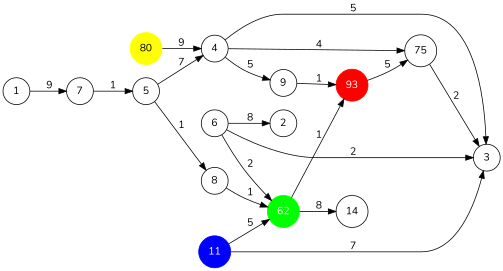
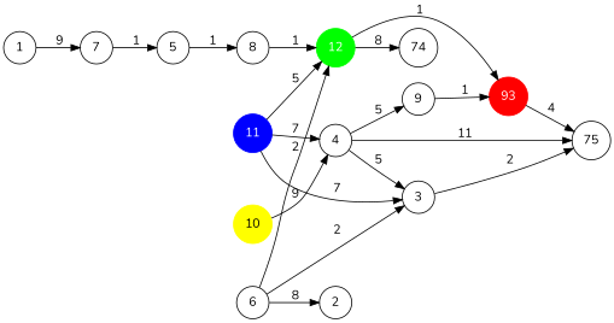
  strict digraph {
    fontname=Nunito
    rankdir=LR
    node [fontname=Nunito shape=circle]
    edge [fontname=Nunito weight=1]
    n1 [label=1]
    n2 [label=7]
    n3 [label=5]
    n4 [label=2]
    n5 [label=3]
    n6 [label=75]
    n7 [label=4]
    n8 [label=9]
    n9 [color=red fontcolor=white label=93 style=filled]
    n10 [label=8]
-   n11 [color=green fontcolor=white label=62 style=filled]
+   n11 [color=green fontcolor=white label=12 style=filled]
    n12 [label=6]
-   n13 [label=14]
-   n14 [color=yellow label=80 style=filled]
+   n13 [label=74]
+   n14 [color=yellow label=10 style=filled]
    n15 [color=blue fontcolor=white label=11 style=filled]
    n1 -> n2 [label=" 9" weight=9]
    n2 -> n3 [label=" 1"]
    n3 -> n10 [label=" 1"]
-   n6 -> n5 [label=" 2" weight=2]
+   n5 -> n6 [label=" 2" weight=2]
    n7 -> n5 [label=" 5" weight=5]
-   n7 -> n6 [label=" 4" weight=11]
+   n7 -> n6 [label=" 11" weight=11]
    n7 -> n8 [label=" 5" weight=5]
    n8 -> n9 [label=" 1"]
-   n9 -> n6 [label=" 5" weight=4]
+   n9 -> n6 [label=" 4" weight=4]
    n10 -> n11 [label=" 1"]
    n11 -> n9 [label=" 1"]
    n11 -> n13 [label=" 8" weight=8]
    n12 -> n4 [label=" 8" weight=8]
    n12 -> n5 [label=" 2" weight=2]
    n12 -> n11 [label=" 2" weight=2]
    n14 -> n7 [label=" 9" weight=9]
    n15 -> n5 [label=" 7" weight=7]
-   n3 -> n7 [label=" 7" weight=7]
+   n15 -> n7 [label=" 7" weight=7]
    n15 -> n11 [label=" 5" weight=5]
  }
